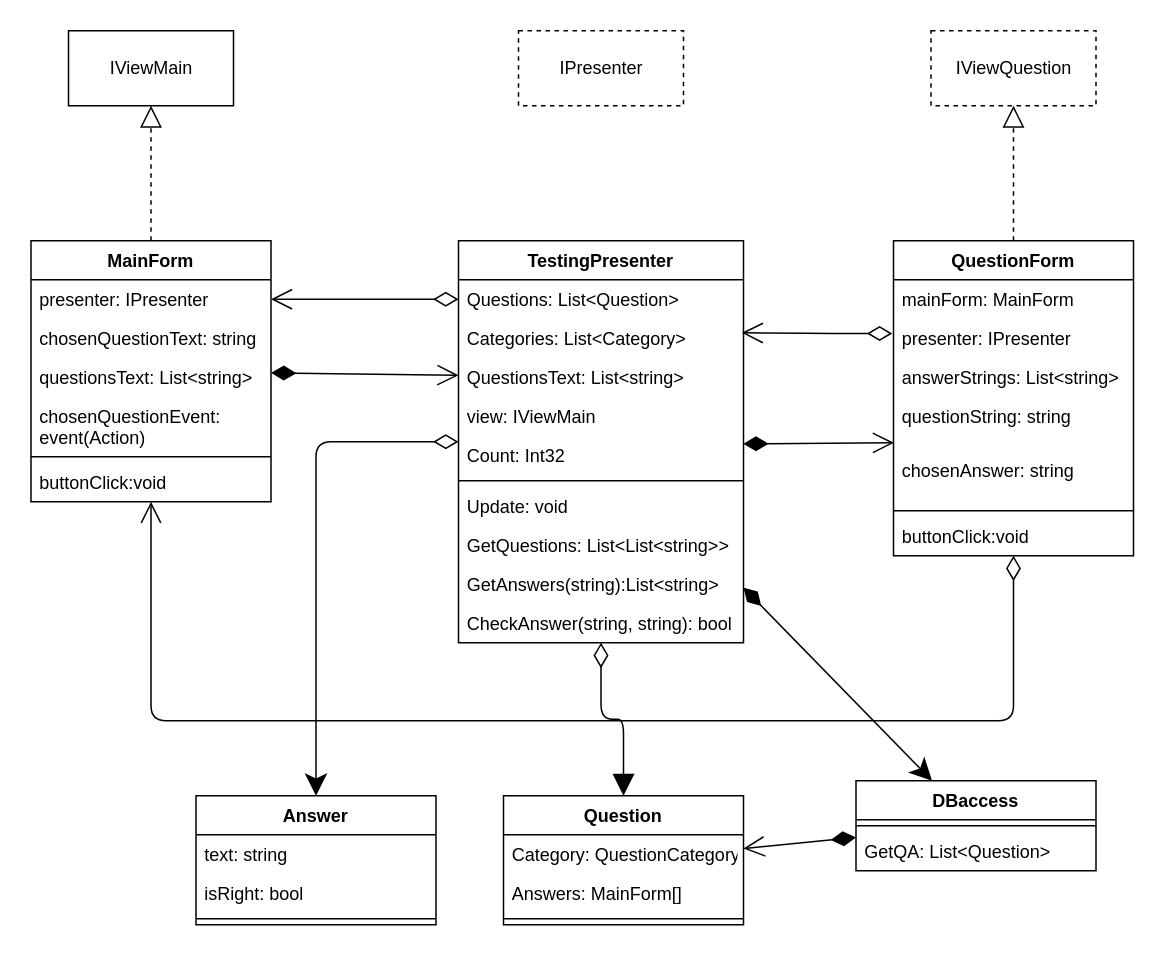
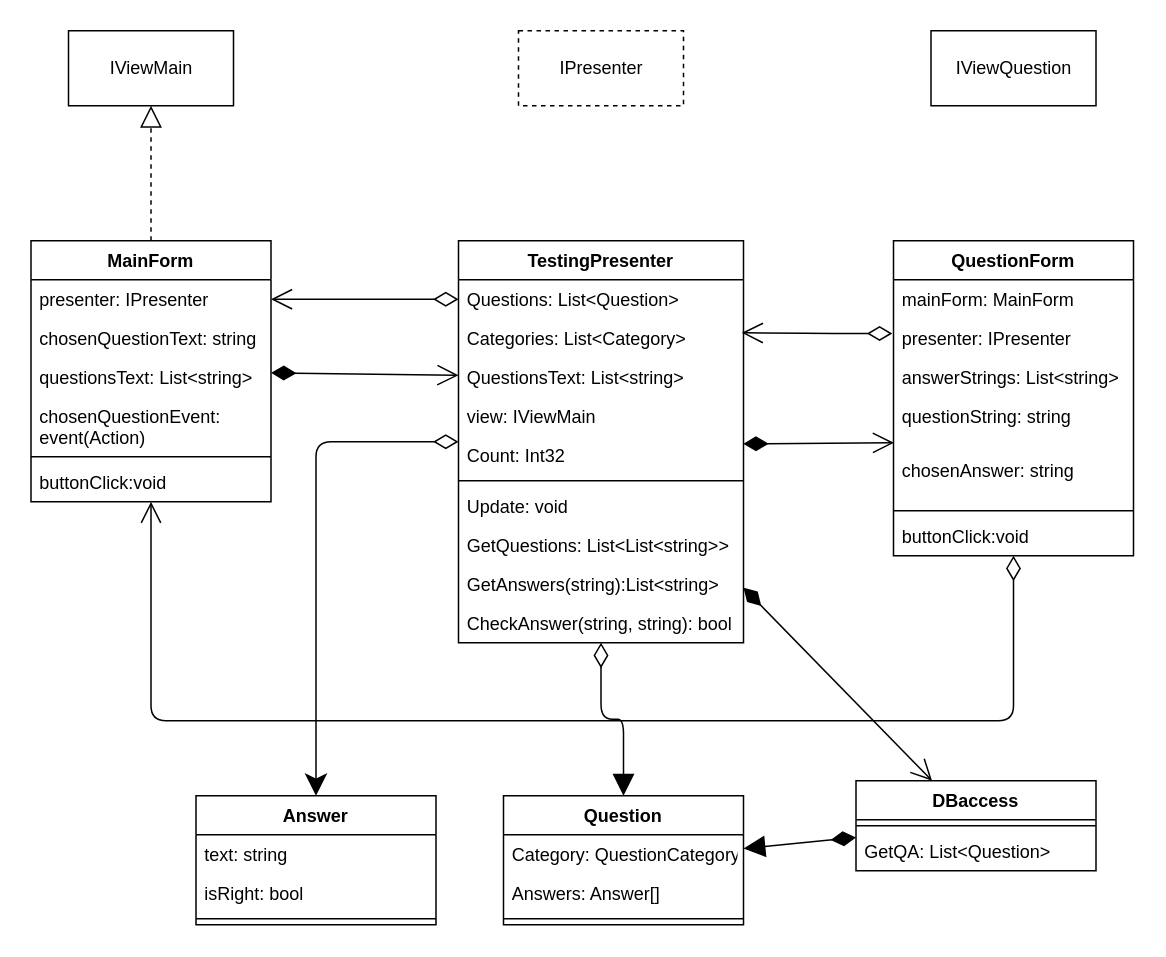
  <mxCell id="0" />
  <mxCell id="1" parent="0" />
  <mxCell id="2" value="MainForm" style="swimlane;fontStyle=1;align=center;verticalAlign=top;childLayout=stackLayout;horizontal=1;startSize=26;horizontalStack=0;resizeParent=1;resizeParentMax=0;resizeLast=0;collapsible=1;marginBottom=0;" parent="1" vertex="1"><mxGeometry x="20" y="160" width="160" height="174" as="geometry" /></mxCell>
  <mxCell id="3" value="presenter: IPresenter" style="text;strokeColor=none;fillColor=none;align=left;verticalAlign=top;spacingLeft=4;spacingRight=4;overflow=hidden;rotatable=0;points=[[0,0.5],[1,0.5]];portConstraint=eastwest;" parent="2" vertex="1"><mxGeometry y="26" width="160" height="26" as="geometry" /></mxCell>
  <mxCell id="4" value="chosenQuestionText: string" style="text;strokeColor=none;fillColor=none;align=left;verticalAlign=top;spacingLeft=4;spacingRight=4;overflow=hidden;rotatable=0;points=[[0,0.5],[1,0.5]];portConstraint=eastwest;" parent="2" vertex="1"><mxGeometry y="52" width="160" height="26" as="geometry" /></mxCell>
  <mxCell id="5" value="questionsText: List&lt;string&gt;" style="text;strokeColor=none;fillColor=none;align=left;verticalAlign=top;spacingLeft=4;spacingRight=4;overflow=hidden;rotatable=0;points=[[0,0.5],[1,0.5]];portConstraint=eastwest;" parent="2" vertex="1"><mxGeometry y="78" width="160" height="26" as="geometry" /></mxCell>
  <mxCell id="6" value="chosenQuestionEvent: &#10;event(Action)" style="text;strokeColor=none;fillColor=none;align=left;verticalAlign=top;spacingLeft=4;spacingRight=4;overflow=hidden;rotatable=0;points=[[0,0.5],[1,0.5]];portConstraint=eastwest;" parent="2" vertex="1"><mxGeometry y="104" width="160" height="36" as="geometry" /></mxCell>
  <mxCell id="7" value="" style="line;strokeWidth=1;fillColor=none;align=left;verticalAlign=middle;spacingTop=-1;spacingLeft=3;spacingRight=3;rotatable=0;labelPosition=right;points=[];portConstraint=eastwest;" parent="2" vertex="1"><mxGeometry y="140" width="160" height="8" as="geometry" /></mxCell>
  <mxCell id="8" value="buttonClick:void" style="text;strokeColor=none;fillColor=none;align=left;verticalAlign=top;spacingLeft=4;spacingRight=4;overflow=hidden;rotatable=0;points=[[0,0.5],[1,0.5]];portConstraint=eastwest;" parent="2" vertex="1"><mxGeometry y="148" width="160" height="26" as="geometry" /></mxCell>
  <mxCell id="9" value="IViewMain" style="html=1;" parent="1" vertex="1"><mxGeometry x="45" y="20" width="110" height="50" as="geometry" /></mxCell>
  <mxCell id="10" value="" style="endArrow=block;dashed=1;endFill=0;endSize=12;html=1;" parent="1" source="2" target="9" edge="1"><mxGeometry width="160" relative="1" as="geometry"><mxPoint x="-95" y="130" as="sourcePoint" /><mxPoint x="65" y="130" as="targetPoint" /></mxGeometry></mxCell>
  <mxCell id="11" value="TestingPresenter" style="swimlane;fontStyle=1;align=center;verticalAlign=top;childLayout=stackLayout;horizontal=1;startSize=26;horizontalStack=0;resizeParent=1;resizeParentMax=0;resizeLast=0;collapsible=1;marginBottom=0;" parent="1" vertex="1"><mxGeometry x="305" y="160" width="190" height="268" as="geometry" /></mxCell>
  <mxCell id="12" value="Questions: List&lt;Question&gt;" style="text;strokeColor=none;fillColor=none;align=left;verticalAlign=top;spacingLeft=4;spacingRight=4;overflow=hidden;rotatable=0;points=[[0,0.5],[1,0.5]];portConstraint=eastwest;" parent="11" vertex="1"><mxGeometry y="26" width="190" height="26" as="geometry" /></mxCell>
  <mxCell id="13" value="Categories: List&lt;Category&gt;" style="text;strokeColor=none;fillColor=none;align=left;verticalAlign=top;spacingLeft=4;spacingRight=4;overflow=hidden;rotatable=0;points=[[0,0.5],[1,0.5]];portConstraint=eastwest;" parent="11" vertex="1"><mxGeometry y="52" width="190" height="26" as="geometry" /></mxCell>
  <mxCell id="14" value="QuestionsText: List&lt;string&gt;" style="text;strokeColor=none;fillColor=none;align=left;verticalAlign=top;spacingLeft=4;spacingRight=4;overflow=hidden;rotatable=0;points=[[0,0.5],[1,0.5]];portConstraint=eastwest;" parent="11" vertex="1"><mxGeometry y="78" width="190" height="26" as="geometry" /></mxCell>
  <mxCell id="15" value="view: IViewMain" style="text;strokeColor=none;fillColor=none;align=left;verticalAlign=top;spacingLeft=4;spacingRight=4;overflow=hidden;rotatable=0;points=[[0,0.5],[1,0.5]];portConstraint=eastwest;" parent="11" vertex="1"><mxGeometry y="104" width="190" height="26" as="geometry" /></mxCell>
  <mxCell id="16" value="Count: Int32" style="text;strokeColor=none;fillColor=none;align=left;verticalAlign=top;spacingLeft=4;spacingRight=4;overflow=hidden;rotatable=0;points=[[0,0.5],[1,0.5]];portConstraint=eastwest;" parent="11" vertex="1"><mxGeometry y="130" width="190" height="26" as="geometry" /></mxCell>
  <mxCell id="17" value="" style="line;strokeWidth=1;fillColor=none;align=left;verticalAlign=middle;spacingTop=-1;spacingLeft=3;spacingRight=3;rotatable=0;labelPosition=right;points=[];portConstraint=eastwest;" parent="11" vertex="1"><mxGeometry y="156" width="190" height="8" as="geometry" /></mxCell>
  <mxCell id="18" value="Update: void" style="text;strokeColor=none;fillColor=none;align=left;verticalAlign=top;spacingLeft=4;spacingRight=4;overflow=hidden;rotatable=0;points=[[0,0.5],[1,0.5]];portConstraint=eastwest;" parent="11" vertex="1"><mxGeometry y="164" width="190" height="26" as="geometry" /></mxCell>
  <mxCell id="19" value="GetQuestions: List&lt;List&lt;string&gt;&gt;" style="text;strokeColor=none;fillColor=none;align=left;verticalAlign=top;spacingLeft=4;spacingRight=4;overflow=hidden;rotatable=0;points=[[0,0.5],[1,0.5]];portConstraint=eastwest;" parent="11" vertex="1"><mxGeometry y="190" width="190" height="26" as="geometry" /></mxCell>
  <mxCell id="20" value="GetAnswers(string):List&lt;string&gt;" style="text;strokeColor=none;fillColor=none;align=left;verticalAlign=top;spacingLeft=4;spacingRight=4;overflow=hidden;rotatable=0;points=[[0,0.5],[1,0.5]];portConstraint=eastwest;" parent="11" vertex="1"><mxGeometry y="216" width="190" height="26" as="geometry" /></mxCell>
  <mxCell id="21" value="CheckAnswer(string, string): bool" style="text;strokeColor=none;fillColor=none;align=left;verticalAlign=top;spacingLeft=4;spacingRight=4;overflow=hidden;rotatable=0;points=[[0,0.5],[1,0.5]];portConstraint=eastwest;" parent="11" vertex="1"><mxGeometry y="242" width="190" height="26" as="geometry" /></mxCell>
  <mxCell id="22" value="" style="endArrow=open;html=1;endSize=12;startArrow=diamondThin;startSize=14;startFill=1;align=left;verticalAlign=bottom;" parent="1" source="2" target="14" edge="1"><mxGeometry x="-1" y="3" relative="1" as="geometry"><mxPoint x="185" y="110" as="sourcePoint" /><mxPoint x="345" y="110" as="targetPoint" /></mxGeometry></mxCell>
  <mxCell id="23" value="IPresenter" style="html=1;dashed=1;" parent="1" vertex="1"><mxGeometry x="345" y="20" width="110" height="50" as="geometry" /></mxCell>
  <mxCell id="24" value="" style="endArrow=open;html=1;endSize=12;startArrow=diamondThin;startSize=14;startFill=0;edgeStyle=orthogonalEdgeStyle;align=left;verticalAlign=bottom;entryX=1;entryY=0.5;entryDx=0;entryDy=0;exitX=0;exitY=0.5;exitDx=0;exitDy=0;" parent="1" source="12" target="3" edge="1"><mxGeometry x="-1" y="3" relative="1" as="geometry"><mxPoint x="195" y="110" as="sourcePoint" /><mxPoint x="355" y="110" as="targetPoint" /></mxGeometry></mxCell>
  <mxCell id="25" value="QuestionForm" style="swimlane;fontStyle=1;align=center;verticalAlign=top;childLayout=stackLayout;horizontal=1;startSize=26;horizontalStack=0;resizeParent=1;resizeParentMax=0;resizeLast=0;collapsible=1;marginBottom=0;" parent="1" vertex="1"><mxGeometry x="595" y="160" width="160" height="210" as="geometry" /></mxCell>
  <mxCell id="26" value="mainForm: MainForm" style="text;strokeColor=none;fillColor=none;align=left;verticalAlign=top;spacingLeft=4;spacingRight=4;overflow=hidden;rotatable=0;points=[[0,0.5],[1,0.5]];portConstraint=eastwest;" parent="25" vertex="1"><mxGeometry y="26" width="160" height="26" as="geometry" /></mxCell>
  <mxCell id="27" value="presenter: IPresenter" style="text;strokeColor=none;fillColor=none;align=left;verticalAlign=top;spacingLeft=4;spacingRight=4;overflow=hidden;rotatable=0;points=[[0,0.5],[1,0.5]];portConstraint=eastwest;" parent="25" vertex="1"><mxGeometry y="52" width="160" height="26" as="geometry" /></mxCell>
  <mxCell id="28" value="answerStrings: List&lt;string&gt;" style="text;strokeColor=none;fillColor=none;align=left;verticalAlign=top;spacingLeft=4;spacingRight=4;overflow=hidden;rotatable=0;points=[[0,0.5],[1,0.5]];portConstraint=eastwest;" parent="25" vertex="1"><mxGeometry y="78" width="160" height="26" as="geometry" /></mxCell>
  <mxCell id="29" value="questionString: string" style="text;strokeColor=none;fillColor=none;align=left;verticalAlign=top;spacingLeft=4;spacingRight=4;overflow=hidden;rotatable=0;points=[[0,0.5],[1,0.5]];portConstraint=eastwest;" parent="25" vertex="1"><mxGeometry y="104" width="160" height="36" as="geometry" /></mxCell>
  <mxCell id="30" value="chosenAnswer: string" style="text;strokeColor=none;fillColor=none;align=left;verticalAlign=top;spacingLeft=4;spacingRight=4;overflow=hidden;rotatable=0;points=[[0,0.5],[1,0.5]];portConstraint=eastwest;" parent="25" vertex="1"><mxGeometry y="140" width="160" height="36" as="geometry" /></mxCell>
  <mxCell id="31" value="" style="line;strokeWidth=1;fillColor=none;align=left;verticalAlign=middle;spacingTop=-1;spacingLeft=3;spacingRight=3;rotatable=0;labelPosition=right;points=[];portConstraint=eastwest;" parent="25" vertex="1"><mxGeometry y="176" width="160" height="8" as="geometry" /></mxCell>
  <mxCell id="32" value="buttonClick:void" style="text;strokeColor=none;fillColor=none;align=left;verticalAlign=top;spacingLeft=4;spacingRight=4;overflow=hidden;rotatable=0;points=[[0,0.5],[1,0.5]];portConstraint=eastwest;" parent="25" vertex="1"><mxGeometry y="184" width="160" height="26" as="geometry" /></mxCell>
- <mxCell id="33" value="IViewQuestion" style="html=1;dashed=1;" parent="1" vertex="1"><mxGeometry x="620" y="20" width="110" height="50" as="geometry" /></mxCell>
- <mxCell id="34" value="" style="endArrow=block;dashed=1;endFill=0;endSize=12;html=1;" parent="1" source="25" target="33" edge="1"><mxGeometry width="160" relative="1" as="geometry"><mxPoint x="480" y="130" as="sourcePoint" /><mxPoint x="640" y="130" as="targetPoint" /></mxGeometry></mxCell>
+ <mxCell id="33" value="IViewQuestion" style="html=1;" parent="1" vertex="1"><mxGeometry x="620" y="20" width="110" height="50" as="geometry" /></mxCell>
  <mxCell id="35" value="" style="endArrow=open;html=1;endSize=12;startArrow=diamondThin;startSize=14;startFill=0;edgeStyle=orthogonalEdgeStyle;align=left;verticalAlign=bottom;" parent="1" source="32" target="8" edge="1"><mxGeometry x="-1" y="3" relative="1" as="geometry"><mxPoint x="315" y="209" as="sourcePoint" /><mxPoint x="190" y="209" as="targetPoint" /><Array as="points"><mxPoint x="675" y="480" /></Array></mxGeometry></mxCell>
  <mxCell id="36" value="" style="endArrow=open;html=1;endSize=12;startArrow=diamondThin;startSize=14;startFill=1;align=left;verticalAlign=bottom;entryX=0.002;entryY=0.853;entryDx=0;entryDy=0;entryPerimeter=0;exitX=0.999;exitY=0.207;exitDx=0;exitDy=0;exitPerimeter=0;" parent="1" source="16" target="29" edge="1"><mxGeometry x="-1" y="3" relative="1" as="geometry"><mxPoint x="510" y="294" as="sourcePoint" /><mxPoint x="560" y="280" as="targetPoint" /></mxGeometry></mxCell>
  <mxCell id="37" value="" style="endArrow=open;html=1;endSize=12;startArrow=diamondThin;startSize=14;startFill=0;edgeStyle=orthogonalEdgeStyle;align=left;verticalAlign=bottom;exitX=-0.005;exitY=0.378;exitDx=0;exitDy=0;exitPerimeter=0;entryX=0.994;entryY=0.361;entryDx=0;entryDy=0;entryPerimeter=0;" parent="1" source="27" target="13" edge="1"><mxGeometry x="-1" y="3" relative="1" as="geometry"><mxPoint x="315" y="209" as="sourcePoint" /><mxPoint x="530.889" y="223" as="targetPoint" /></mxGeometry></mxCell>
  <mxCell id="38" value="Answer" style="swimlane;fontStyle=1;align=center;verticalAlign=top;childLayout=stackLayout;horizontal=1;startSize=26;horizontalStack=0;resizeParent=1;resizeParentMax=0;resizeLast=0;collapsible=1;marginBottom=0;" vertex="1" parent="1"><mxGeometry x="130" y="530" width="160" height="86" as="geometry" /></mxCell>
  <mxCell id="39" value="text: string" style="text;strokeColor=none;fillColor=none;align=left;verticalAlign=top;spacingLeft=4;spacingRight=4;overflow=hidden;rotatable=0;points=[[0,0.5],[1,0.5]];portConstraint=eastwest;" vertex="1" parent="38"><mxGeometry y="26" width="160" height="26" as="geometry" /></mxCell>
  <mxCell id="40" value="isRight: bool" style="text;strokeColor=none;fillColor=none;align=left;verticalAlign=top;spacingLeft=4;spacingRight=4;overflow=hidden;rotatable=0;points=[[0,0.5],[1,0.5]];portConstraint=eastwest;" vertex="1" parent="38"><mxGeometry y="52" width="160" height="26" as="geometry" /></mxCell>
  <mxCell id="41" value="" style="line;strokeWidth=1;fillColor=none;align=left;verticalAlign=middle;spacingTop=-1;spacingLeft=3;spacingRight=3;rotatable=0;labelPosition=right;points=[];portConstraint=eastwest;" vertex="1" parent="38"><mxGeometry y="78" width="160" height="8" as="geometry" /></mxCell>
  <mxCell id="42" value="" style="endArrow=classic;html=1;endSize=12;startArrow=diamondThin;startSize=14;startFill=0;edgeStyle=orthogonalEdgeStyle;align=left;verticalAlign=bottom;" edge="1" parent="1" source="11" target="38"><mxGeometry x="-1" y="3" relative="1" as="geometry"><mxPoint x="315" y="209" as="sourcePoint" /><mxPoint x="190" y="209" as="targetPoint" /></mxGeometry></mxCell>
  <mxCell id="43" value="Question" style="swimlane;fontStyle=1;align=center;verticalAlign=top;childLayout=stackLayout;horizontal=1;startSize=26;horizontalStack=0;resizeParent=1;resizeParentMax=0;resizeLast=0;collapsible=1;marginBottom=0;" vertex="1" parent="1"><mxGeometry x="335" y="530" width="160" height="86" as="geometry" /></mxCell>
  <mxCell id="44" value="Category: QuestionCategory" style="text;strokeColor=none;fillColor=none;align=left;verticalAlign=top;spacingLeft=4;spacingRight=4;overflow=hidden;rotatable=0;points=[[0,0.5],[1,0.5]];portConstraint=eastwest;" vertex="1" parent="43"><mxGeometry y="26" width="160" height="26" as="geometry" /></mxCell>
- <mxCell id="45" value="Answers: MainForm[]" style="text;strokeColor=none;fillColor=none;align=left;verticalAlign=top;spacingLeft=4;spacingRight=4;overflow=hidden;rotatable=0;points=[[0,0.5],[1,0.5]];portConstraint=eastwest;" vertex="1" parent="43"><mxGeometry y="52" width="160" height="26" as="geometry" /></mxCell>
+ <mxCell id="45" value="Answers: Answer[]" style="text;strokeColor=none;fillColor=none;align=left;verticalAlign=top;spacingLeft=4;spacingRight=4;overflow=hidden;rotatable=0;points=[[0,0.5],[1,0.5]];portConstraint=eastwest;" vertex="1" parent="43"><mxGeometry y="52" width="160" height="26" as="geometry" /></mxCell>
  <mxCell id="46" value="" style="line;strokeWidth=1;fillColor=none;align=left;verticalAlign=middle;spacingTop=-1;spacingLeft=3;spacingRight=3;rotatable=0;labelPosition=right;points=[];portConstraint=eastwest;" vertex="1" parent="43"><mxGeometry y="78" width="160" height="8" as="geometry" /></mxCell>
  <mxCell id="47" value="" style="endArrow=block;html=1;endSize=12;startArrow=diamondThin;startSize=14;startFill=0;edgeStyle=orthogonalEdgeStyle;align=left;verticalAlign=bottom;" edge="1" parent="1" source="11" target="43"><mxGeometry x="-1" y="3" relative="1" as="geometry"><mxPoint x="355" y="304" as="sourcePoint" /><mxPoint x="260" y="540" as="targetPoint" /></mxGeometry></mxCell>
  <mxCell id="48" value="DBaccess" style="swimlane;fontStyle=1;align=center;verticalAlign=top;childLayout=stackLayout;horizontal=1;startSize=26;horizontalStack=0;resizeParent=1;resizeParentMax=0;resizeLast=0;collapsible=1;marginBottom=0;" vertex="1" parent="1"><mxGeometry x="570" y="520" width="160" height="60" as="geometry" /></mxCell>
  <mxCell id="49" value="" style="line;strokeWidth=1;fillColor=none;align=left;verticalAlign=middle;spacingTop=-1;spacingLeft=3;spacingRight=3;rotatable=0;labelPosition=right;points=[];portConstraint=eastwest;" vertex="1" parent="48"><mxGeometry y="26" width="160" height="8" as="geometry" /></mxCell>
  <mxCell id="50" value="GetQA: List&lt;Question&gt;" style="text;strokeColor=none;fillColor=none;align=left;verticalAlign=top;spacingLeft=4;spacingRight=4;overflow=hidden;rotatable=0;points=[[0,0.5],[1,0.5]];portConstraint=eastwest;" vertex="1" parent="48"><mxGeometry y="34" width="160" height="26" as="geometry" /></mxCell>
- <mxCell id="51" value="" style="endArrow=classic;html=1;endSize=12;startArrow=diamondThin;startSize=14;startFill=1;align=left;verticalAlign=bottom;" edge="1" parent="1" source="11" target="48"><mxGeometry x="-1" y="3" relative="1" as="geometry"><mxPoint x="504.81" y="305.382" as="sourcePoint" /><mxPoint x="605.32" y="304.708" as="targetPoint" /></mxGeometry></mxCell>
- <mxCell id="52" value="" style="endArrow=open;html=1;endSize=12;startArrow=diamondThin;startSize=14;startFill=1;align=left;verticalAlign=bottom;" edge="1" parent="1" source="48" target="43"><mxGeometry x="-1" y="3" relative="1" as="geometry"><mxPoint x="505" y="401.28" as="sourcePoint" /><mxPoint x="630.703" y="530" as="targetPoint" /></mxGeometry></mxCell>
+ <mxCell id="51" value="" style="endArrow=open;html=1;endSize=12;startArrow=diamondThin;startSize=14;startFill=1;align=left;verticalAlign=bottom;" edge="1" parent="1" source="11" target="48"><mxGeometry x="-1" y="3" relative="1" as="geometry"><mxPoint x="504.81" y="305.382" as="sourcePoint" /><mxPoint x="605.32" y="304.708" as="targetPoint" /></mxGeometry></mxCell>
+ <mxCell id="52" value="" style="endArrow=block;html=1;endSize=12;startArrow=diamondThin;startSize=14;startFill=1;align=left;verticalAlign=bottom;" edge="1" parent="1" source="48" target="43"><mxGeometry x="-1" y="3" relative="1" as="geometry"><mxPoint x="505" y="401.28" as="sourcePoint" /><mxPoint x="630.703" y="530" as="targetPoint" /></mxGeometry></mxCell>
